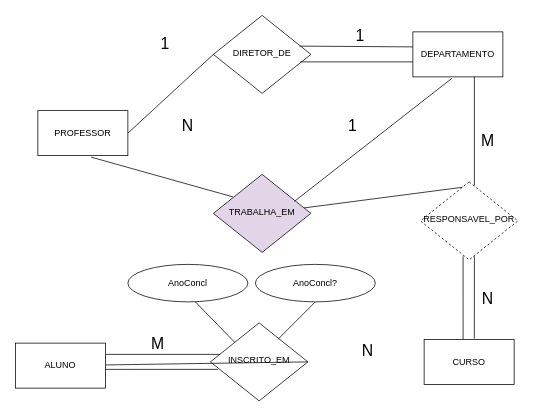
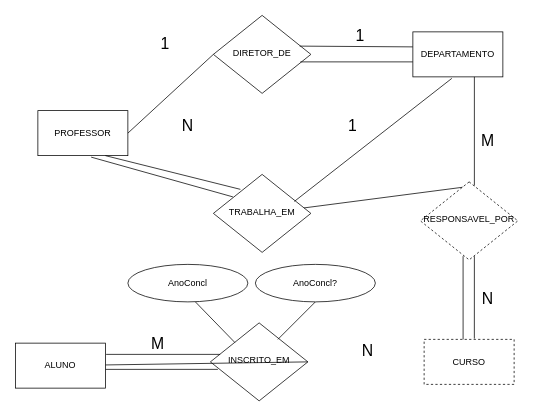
  <mxCell id="0" />
  <mxCell id="1" parent="0" />
  <mxCell id="2" value="DIRETOR_DE" style="rhombus;whiteSpace=wrap;html=1;shadow=0;fontFamily=Helvetica;fontSize=12;align=center;strokeWidth=1;spacing=6;spacingTop=-4;" parent="1" vertex="1"><mxGeometry x="284" y="20" width="130" height="104" as="geometry" /></mxCell>
  <mxCell id="3" value="PROFESSOR" style="rounded=0;whiteSpace=wrap;html=1;" vertex="1" parent="1"><mxGeometry x="50" y="147" width="120" height="60" as="geometry" /></mxCell>
  <mxCell id="4" value="" style="endArrow=none;html=1;rounded=0;exitX=1;exitY=0.5;exitDx=0;exitDy=0;entryX=0;entryY=0.5;entryDx=0;entryDy=0;" edge="1" parent="1" source="3" target="2"><mxGeometry width="50" height="50" relative="1" as="geometry"><mxPoint x="200" y="122" as="sourcePoint" /><mxPoint x="250" y="72" as="targetPoint" /></mxGeometry></mxCell>
  <mxCell id="5" value="" style="endArrow=none;html=1;rounded=0;exitX=0.885;exitY=0.394;exitDx=0;exitDy=0;exitPerimeter=0;" edge="1" parent="1" source="2"><mxGeometry width="50" height="50" relative="1" as="geometry"><mxPoint x="414" y="62" as="sourcePoint" /><mxPoint x="550" y="62" as="targetPoint" /></mxGeometry></mxCell>
  <mxCell id="6" value="" style="endArrow=none;html=1;rounded=0;exitX=1;exitY=0.5;exitDx=0;exitDy=0;" edge="1" parent="1"><mxGeometry width="50" height="50" relative="1" as="geometry"><mxPoint x="400" y="82" as="sourcePoint" /><mxPoint x="550" y="82" as="targetPoint" /></mxGeometry></mxCell>
  <mxCell id="7" value="DEPARTAMENTO" style="rounded=0;whiteSpace=wrap;html=1;" vertex="1" parent="1"><mxGeometry x="550" y="42" width="120" height="60" as="geometry" /></mxCell>
  <mxCell id="8" value="1" style="text;html=1;align=center;verticalAlign=middle;whiteSpace=wrap;rounded=0;fontSize=21;" vertex="1" parent="1"><mxGeometry x="190" y="42" width="60" height="30" as="geometry" /></mxCell>
  <mxCell id="9" value="1" style="text;html=1;align=center;verticalAlign=middle;whiteSpace=wrap;rounded=0;fontSize=21;" vertex="1" parent="1"><mxGeometry x="450" y="32" width="60" height="30" as="geometry" /></mxCell>
- <mxCell id="10" value="TRABALHA_EM" style="rhombus;whiteSpace=wrap;html=1;shadow=0;fontFamily=Helvetica;fontSize=12;align=center;strokeWidth=1;spacing=6;spacingTop=-4;fillColor=#e1d5e7;" vertex="1" parent="1"><mxGeometry x="284" y="232" width="130" height="104" as="geometry" /></mxCell>
+ <mxCell id="10" value="TRABALHA_EM" style="rhombus;whiteSpace=wrap;html=1;shadow=0;fontFamily=Helvetica;fontSize=12;align=center;strokeWidth=1;spacing=6;spacingTop=-4;" vertex="1" parent="1"><mxGeometry x="284" y="232" width="130" height="104" as="geometry" /></mxCell>
  <mxCell id="11" value="" style="endArrow=none;html=1;rounded=0;entryX=0.433;entryY=1.033;entryDx=0;entryDy=0;entryPerimeter=0;" edge="1" parent="1" target="7"><mxGeometry width="50" height="50" relative="1" as="geometry"><mxPoint x="392" y="268" as="sourcePoint" /><mxPoint x="590" y="112" as="targetPoint" /></mxGeometry></mxCell>
  <mxCell id="12" value="1" style="text;html=1;align=center;verticalAlign=middle;whiteSpace=wrap;rounded=0;fontSize=21;" vertex="1" parent="1"><mxGeometry x="440" y="152" width="60" height="30" as="geometry" /></mxCell>
+ <mxCell id="13" value="" style="endArrow=none;html=1;rounded=0;entryX=0.75;entryY=1;entryDx=0;entryDy=0;exitX=0.277;exitY=0.192;exitDx=0;exitDy=0;exitPerimeter=0;" edge="1" parent="1" source="10" target="3"><mxGeometry width="50" height="50" relative="1" as="geometry"><mxPoint x="110" y="245" as="sourcePoint" /><mxPoint x="308" y="89" as="targetPoint" /></mxGeometry></mxCell>
  <mxCell id="14" value="" style="endArrow=none;html=1;rounded=0;entryX=0.592;entryY=1.033;entryDx=0;entryDy=0;exitX=0.277;exitY=0.192;exitDx=0;exitDy=0;exitPerimeter=0;entryPerimeter=0;" edge="1" parent="1" target="3"><mxGeometry width="50" height="50" relative="1" as="geometry"><mxPoint x="310" y="262" as="sourcePoint" /><mxPoint x="110" y="112" as="targetPoint" /></mxGeometry></mxCell>
  <mxCell id="15" value="N" style="text;html=1;align=center;verticalAlign=middle;whiteSpace=wrap;rounded=0;fontSize=21;" vertex="1" parent="1"><mxGeometry x="220" y="152" width="60" height="30" as="geometry" /></mxCell>
  <mxCell id="16" value="" style="endArrow=none;html=1;rounded=0;exitX=0.446;exitY=0.067;exitDx=0;exitDy=0;exitPerimeter=0;" edge="1" parent="1" source="17" target="10"><mxGeometry width="50" height="50" relative="1" as="geometry"><mxPoint x="617" y="232" as="sourcePoint" /><mxPoint x="650" y="124" as="targetPoint" /></mxGeometry></mxCell>
  <mxCell id="17" value="RESPONSAVEL_POR" style="rhombus;whiteSpace=wrap;html=1;shadow=0;fontFamily=Helvetica;fontSize=12;align=center;strokeWidth=1;spacing=6;spacingTop=-4;dashed=1;" vertex="1" parent="1"><mxGeometry x="560" y="242" width="130" height="104" as="geometry" /></mxCell>
  <mxCell id="18" value="" style="endArrow=none;html=1;rounded=0;entryX=0.558;entryY=1.017;entryDx=0;entryDy=0;entryPerimeter=0;exitX=0.554;exitY=0.048;exitDx=0;exitDy=0;exitPerimeter=0;" edge="1" parent="1" source="17"><mxGeometry width="50" height="50" relative="1" as="geometry"><mxPoint x="630" y="247" as="sourcePoint" /><mxPoint x="632" y="102" as="targetPoint" /></mxGeometry></mxCell>
  <mxCell id="19" value="M" style="text;html=1;align=center;verticalAlign=middle;whiteSpace=wrap;rounded=0;fontSize=21;" vertex="1" parent="1"><mxGeometry x="620" y="172" width="60" height="30" as="geometry" /></mxCell>
  <mxCell id="20" value="" style="endArrow=none;html=1;rounded=0;entryX=0.554;entryY=0.952;entryDx=0;entryDy=0;entryPerimeter=0;exitX=0.558;exitY=-0.017;exitDx=0;exitDy=0;exitPerimeter=0;" edge="1" parent="1" source="22" target="17"><mxGeometry width="50" height="50" relative="1" as="geometry"><mxPoint x="632" y="442" as="sourcePoint" /><mxPoint x="630" y="362" as="targetPoint" /></mxGeometry></mxCell>
  <mxCell id="21" value="" style="endArrow=none;html=1;rounded=0;entryX=0.438;entryY=0.952;entryDx=0;entryDy=0;entryPerimeter=0;exitX=0.433;exitY=0.017;exitDx=0;exitDy=0;exitPerimeter=0;" edge="1" parent="1" source="22" target="17"><mxGeometry width="50" height="50" relative="1" as="geometry"><mxPoint x="617" y="442" as="sourcePoint" /><mxPoint x="619" y="352" as="targetPoint" /></mxGeometry></mxCell>
- <mxCell id="22" value="CURSO" style="rounded=0;whiteSpace=wrap;html=1;" vertex="1" parent="1"><mxGeometry x="565" y="452" width="120" height="60" as="geometry" /></mxCell>
+ <mxCell id="22" value="CURSO" style="rounded=0;whiteSpace=wrap;html=1;dashed=1;" vertex="1" parent="1"><mxGeometry x="565" y="452" width="120" height="60" as="geometry" /></mxCell>
  <mxCell id="23" value="INSCRITO_EM" style="rhombus;whiteSpace=wrap;html=1;shadow=0;fontFamily=Helvetica;fontSize=12;align=center;strokeWidth=1;spacing=6;spacingTop=-4;" vertex="1" parent="1"><mxGeometry x="280" y="430" width="130" height="104" as="geometry" /></mxCell>
  <mxCell id="24" value="" style="endArrow=none;html=1;rounded=0;exitX=1;exitY=0.5;exitDx=0;exitDy=0;" edge="1" parent="1" source="23" target="31"><mxGeometry width="50" height="50" relative="1" as="geometry"><mxPoint x="413" y="482" as="sourcePoint" /><mxPoint x="560" y="482" as="targetPoint" /></mxGeometry></mxCell>
  <mxCell id="25" value="" style="endArrow=none;html=1;rounded=0;" edge="1" parent="1"><mxGeometry width="50" height="50" relative="1" as="geometry"><mxPoint x="370" y="452" as="sourcePoint" /><mxPoint x="420" y="402" as="targetPoint" /></mxGeometry></mxCell>
  <mxCell id="26" value="AnoConcl?" style="ellipse;whiteSpace=wrap;html=1;" vertex="1" parent="1"><mxGeometry x="340" y="352" width="160" height="50" as="geometry" /></mxCell>
  <mxCell id="27" value="" style="endArrow=none;html=1;rounded=0;exitX=0;exitY=0;exitDx=0;exitDy=0;" edge="1" parent="1" source="23"><mxGeometry width="50" height="50" relative="1" as="geometry"><mxPoint x="300" y="462" as="sourcePoint" /><mxPoint x="260" y="402" as="targetPoint" /></mxGeometry></mxCell>
  <mxCell id="28" value="AnoConcl" style="ellipse;whiteSpace=wrap;html=1;" vertex="1" parent="1"><mxGeometry x="170" y="352" width="160" height="50" as="geometry" /></mxCell>
  <mxCell id="29" value="" style="endArrow=none;html=1;rounded=0;entryX=0.1;entryY=0.404;entryDx=0;entryDy=0;entryPerimeter=0;" edge="1" parent="1" target="23"><mxGeometry width="50" height="50" relative="1" as="geometry"><mxPoint x="141" y="472" as="sourcePoint" /><mxPoint x="284" y="472.016" as="targetPoint" /></mxGeometry></mxCell>
  <mxCell id="30" value="" style="endArrow=none;html=1;rounded=0;entryX=0.077;entryY=0.596;entryDx=0;entryDy=0;entryPerimeter=0;" edge="1" parent="1" target="23"><mxGeometry width="50" height="50" relative="1" as="geometry"><mxPoint x="140" y="492" as="sourcePoint" /><mxPoint x="240" y="502" as="targetPoint" /></mxGeometry></mxCell>
  <mxCell id="31" value="ALUNO" style="rounded=0;whiteSpace=wrap;html=1;" vertex="1" parent="1"><mxGeometry x="20" y="457" width="120" height="60" as="geometry" /></mxCell>
  <mxCell id="32" value="N" style="text;html=1;align=center;verticalAlign=middle;whiteSpace=wrap;rounded=0;fontSize=21;" vertex="1" parent="1"><mxGeometry x="460" y="452" width="60" height="30" as="geometry" /></mxCell>
  <mxCell id="33" value="N" style="text;html=1;align=center;verticalAlign=middle;whiteSpace=wrap;rounded=0;fontSize=21;" vertex="1" parent="1"><mxGeometry x="620" y="382" width="60" height="30" as="geometry" /></mxCell>
  <mxCell id="34" value="M" style="text;html=1;align=center;verticalAlign=middle;whiteSpace=wrap;rounded=0;fontSize=21;" vertex="1" parent="1"><mxGeometry x="180" y="442" width="60" height="30" as="geometry" /></mxCell>
